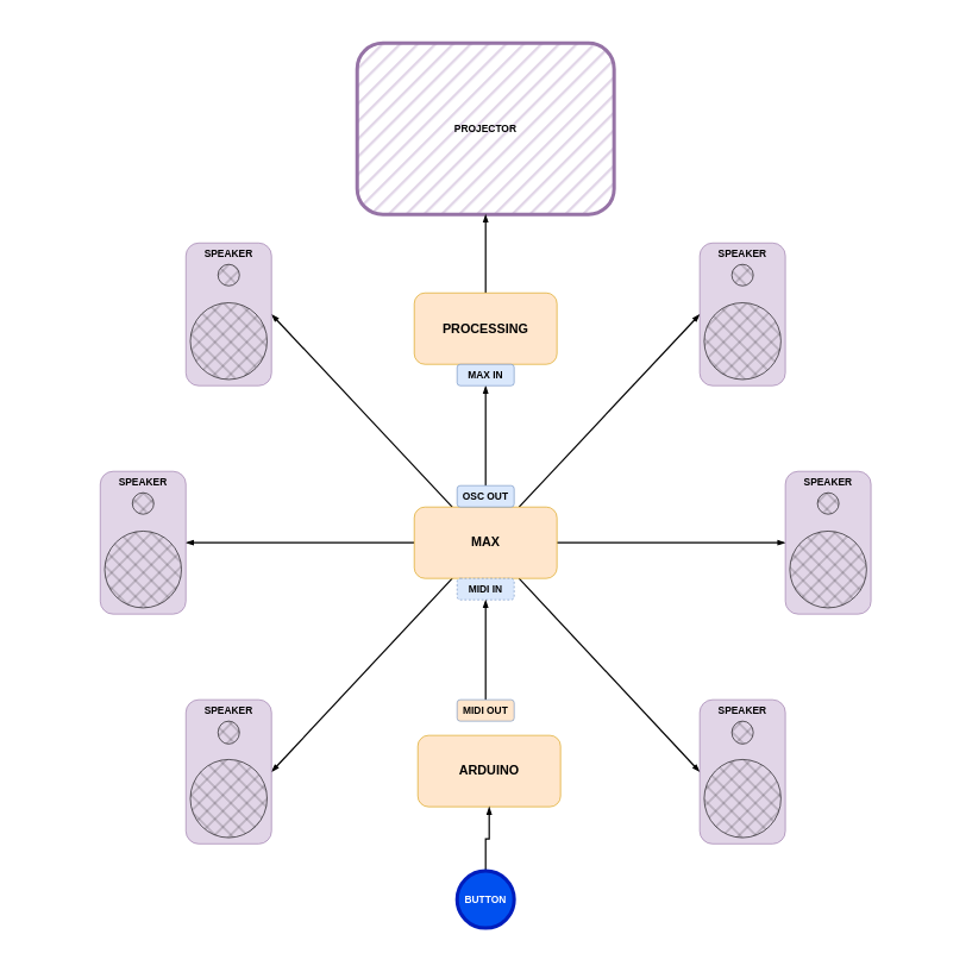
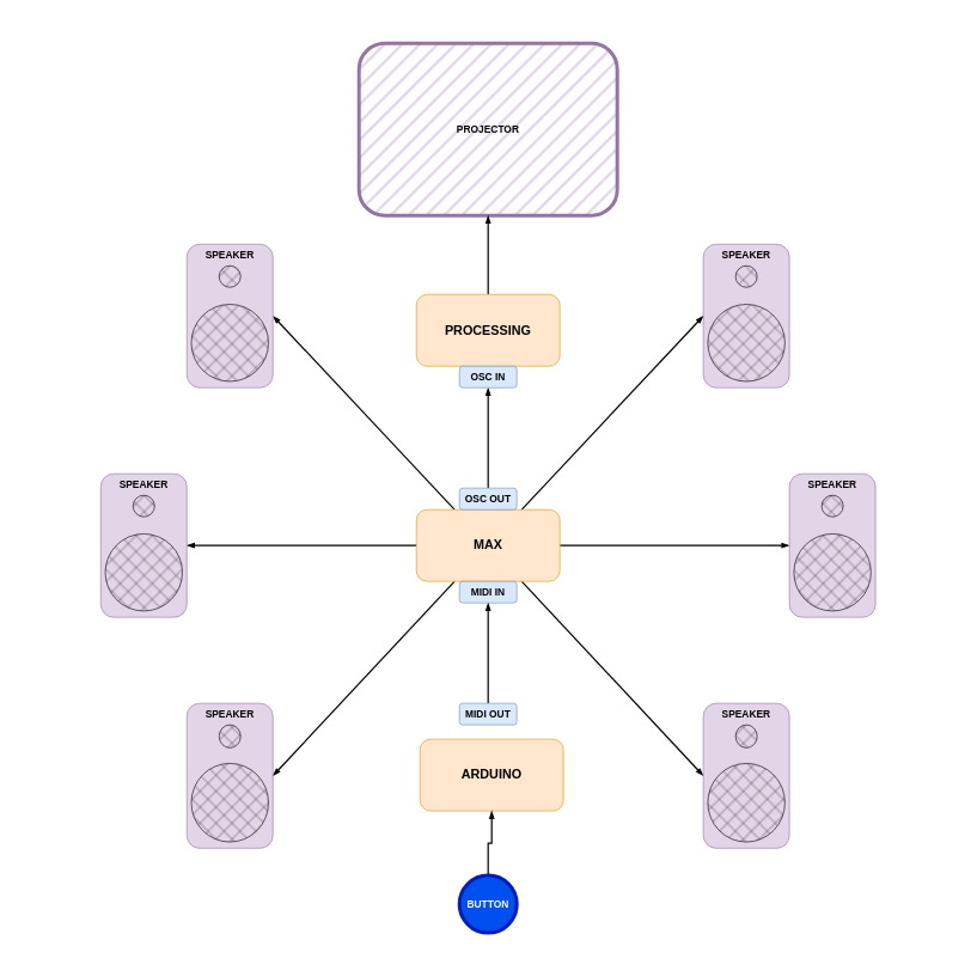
  <mxCell id="0" />
  <mxCell id="1" parent="0" />
  <mxCell id="2" value="ARDUINO" style="rounded=1;whiteSpace=wrap;html=1;fillColor=#ffe6cc;strokeColor=#d79b00;fontStyle=1;fontSize=18;" parent="1" vertex="1"><mxGeometry x="585" y="1030" width="200" height="100" as="geometry" /></mxCell>
  <mxCell id="3" value="PROJECTOR" style="rounded=1;whiteSpace=wrap;html=1;fillColor=#e1d5e7;fillStyle=hatch;strokeColor=#9673a6;strokeWidth=5;fontSize=14;fontStyle=1" parent="1" vertex="1"><mxGeometry x="500" y="60" width="360" height="240" as="geometry" /></mxCell>
  <mxCell id="4" style="edgeStyle=orthogonalEdgeStyle;rounded=0;orthogonalLoop=1;jettySize=auto;html=1;entryX=0.5;entryY=1;entryDx=0;entryDy=0;strokeWidth=2;endArrow=blockThin;endFill=1;fontSize=14;fontStyle=1" parent="1" source="5" target="3" edge="1"><mxGeometry relative="1" as="geometry" /></mxCell>
  <mxCell id="5" value="PROCESSING" style="rounded=1;whiteSpace=wrap;html=1;fillColor=#ffe6cc;strokeColor=#d79b00;fontStyle=1;fontSize=18;" parent="1" vertex="1"><mxGeometry x="580" y="410" width="200" height="100" as="geometry" /></mxCell>
  <mxCell id="6" style="edgeStyle=orthogonalEdgeStyle;rounded=0;orthogonalLoop=1;jettySize=auto;html=1;entryX=1;entryY=0.5;entryDx=0;entryDy=0;strokeWidth=2;endArrow=blockThin;endFill=1;fontSize=14;fontStyle=1" parent="1" source="12" target="21" edge="1"><mxGeometry relative="1" as="geometry" /></mxCell>
  <mxCell id="7" style="edgeStyle=orthogonalEdgeStyle;rounded=0;orthogonalLoop=1;jettySize=auto;html=1;entryX=0;entryY=0.5;entryDx=0;entryDy=0;strokeWidth=2;endArrow=blockThin;endFill=1;fontSize=14;fontStyle=1" parent="1" source="12" target="24" edge="1"><mxGeometry relative="1" as="geometry" /></mxCell>
  <mxCell id="8" style="rounded=0;orthogonalLoop=1;jettySize=auto;html=1;entryX=0;entryY=0.5;entryDx=0;entryDy=0;strokeWidth=2;endArrow=blockThin;endFill=1;fontSize=14;fontStyle=1" edge="1" parent="1" source="12" target="33"><mxGeometry relative="1" as="geometry" /></mxCell>
  <mxCell id="9" style="edgeStyle=none;rounded=0;orthogonalLoop=1;jettySize=auto;html=1;entryX=0;entryY=0.5;entryDx=0;entryDy=0;strokeWidth=2;endArrow=blockThin;endFill=1;fontSize=14;fontStyle=1" edge="1" parent="1" source="12" target="36"><mxGeometry relative="1" as="geometry" /></mxCell>
  <mxCell id="10" style="edgeStyle=none;rounded=0;orthogonalLoop=1;jettySize=auto;html=1;entryX=1;entryY=0.5;entryDx=0;entryDy=0;strokeWidth=2;endArrow=blockThin;endFill=1;fontSize=14;fontStyle=1" edge="1" parent="1" source="12" target="27"><mxGeometry relative="1" as="geometry" /></mxCell>
  <mxCell id="11" style="edgeStyle=none;rounded=0;orthogonalLoop=1;jettySize=auto;html=1;entryX=1;entryY=0.5;entryDx=0;entryDy=0;strokeWidth=2;endArrow=blockThin;endFill=1;fontSize=14;fontStyle=1" edge="1" parent="1" source="12" target="30"><mxGeometry relative="1" as="geometry" /></mxCell>
  <mxCell id="12" value="MAX" style="rounded=1;whiteSpace=wrap;html=1;fillColor=#ffe6cc;strokeColor=#d79b00;fontStyle=1;fontSize=18;" parent="1" vertex="1"><mxGeometry x="580" y="710" width="200" height="100" as="geometry" /></mxCell>
- <mxCell id="13" value="MIDI IN" style="rounded=1;whiteSpace=wrap;html=1;fillColor=#dae8fc;strokeColor=#6c8ebf;fontStyle=1;fontSize=14;dashed=1;" parent="1" vertex="1"><mxGeometry x="640" y="810" width="80" height="30" as="geometry" /></mxCell>
+ <mxCell id="13" value="MIDI IN" style="rounded=1;whiteSpace=wrap;html=1;fillColor=#dae8fc;strokeColor=#6c8ebf;fontStyle=1;fontSize=14;" parent="1" vertex="1"><mxGeometry x="640" y="810" width="80" height="30" as="geometry" /></mxCell>
  <mxCell id="14" style="edgeStyle=orthogonalEdgeStyle;rounded=0;orthogonalLoop=1;jettySize=auto;html=1;entryX=0.5;entryY=1;entryDx=0;entryDy=0;strokeWidth=2;endArrow=blockThin;endFill=1;fontStyle=1;fontSize=14;" parent="1" source="15" target="13" edge="1"><mxGeometry relative="1" as="geometry" /></mxCell>
- <mxCell id="15" value="MIDI OUT" style="rounded=1;whiteSpace=wrap;html=1;fillColor=#ffe6cc;strokeColor=#6c8ebf;fontStyle=1;fontSize=14;" parent="1" vertex="1"><mxGeometry x="640" y="980" width="80" height="30" as="geometry" /></mxCell>
+ <mxCell id="15" value="MIDI OUT" style="rounded=1;whiteSpace=wrap;html=1;fillColor=#dae8fc;strokeColor=#6c8ebf;fontStyle=1;fontSize=14;" parent="1" vertex="1"><mxGeometry x="640" y="980" width="80" height="30" as="geometry" /></mxCell>
  <mxCell id="16" style="edgeStyle=orthogonalEdgeStyle;rounded=0;orthogonalLoop=1;jettySize=auto;html=1;entryX=0.5;entryY=1;entryDx=0;entryDy=0;strokeWidth=2;endArrow=blockThin;endFill=1;fontStyle=1;fontSize=14;" parent="1" source="17" target="18" edge="1"><mxGeometry relative="1" as="geometry" /></mxCell>
  <mxCell id="17" value="OSC OUT" style="rounded=1;whiteSpace=wrap;html=1;fillColor=#dae8fc;strokeColor=#6c8ebf;fontStyle=1;fontSize=14;" parent="1" vertex="1"><mxGeometry x="640" y="680" width="80" height="30" as="geometry" /></mxCell>
- <mxCell id="18" value="MAX IN" style="rounded=1;whiteSpace=wrap;html=1;fillColor=#dae8fc;strokeColor=#6c8ebf;fontStyle=1;fontSize=14;" parent="1" vertex="1"><mxGeometry x="640" y="510" width="80" height="30" as="geometry" /></mxCell>
+ <mxCell id="18" value="OSC IN" style="rounded=1;whiteSpace=wrap;html=1;fillColor=#dae8fc;strokeColor=#6c8ebf;fontStyle=1;fontSize=14;" parent="1" vertex="1"><mxGeometry x="640" y="510" width="80" height="30" as="geometry" /></mxCell>
  <mxCell id="19" style="edgeStyle=orthogonalEdgeStyle;rounded=0;orthogonalLoop=1;jettySize=auto;html=1;entryX=0.5;entryY=1;entryDx=0;entryDy=0;strokeWidth=2;endArrow=blockThin;endFill=1;fontStyle=1;fontSize=14;" parent="1" source="20" target="2" edge="1"><mxGeometry relative="1" as="geometry" /></mxCell>
  <mxCell id="20" value="BUTTON" style="ellipse;whiteSpace=wrap;html=1;aspect=fixed;fillColor=#0050ef;strokeColor=#001DBC;fontStyle=1;strokeWidth=5;fontColor=#ffffff;fontSize=14;" parent="1" vertex="1"><mxGeometry x="640" y="1220" width="80" height="80" as="geometry" /></mxCell>
  <mxCell id="21" value="SPEAKER" style="rounded=1;whiteSpace=wrap;html=1;fillColor=#e1d5e7;strokeColor=#9673a6;verticalAlign=top;fontSize=14;fontStyle=1" parent="1" vertex="1"><mxGeometry x="140" y="660" width="120" height="200" as="geometry" /></mxCell>
  <mxCell id="22" value="" style="ellipse;whiteSpace=wrap;html=1;aspect=fixed;fillColor=#000000;fillStyle=cross-hatch;fontSize=14;fontStyle=1" parent="1" vertex="1"><mxGeometry x="185" y="690" width="30" height="30" as="geometry" /></mxCell>
  <mxCell id="23" value="" style="ellipse;whiteSpace=wrap;html=1;aspect=fixed;fillStyle=cross-hatch;fillColor=#000000;fontSize=14;fontStyle=1" parent="1" vertex="1"><mxGeometry x="146.25" y="743.75" width="107.5" height="107.5" as="geometry" /></mxCell>
  <mxCell id="24" value="SPEAKER" style="rounded=1;whiteSpace=wrap;html=1;fillColor=#e1d5e7;strokeColor=#9673a6;verticalAlign=top;fontSize=14;fontStyle=1" parent="1" vertex="1"><mxGeometry x="1100" y="660" width="120" height="200" as="geometry" /></mxCell>
  <mxCell id="25" value="" style="ellipse;whiteSpace=wrap;html=1;aspect=fixed;fillColor=#000000;fillStyle=cross-hatch;fontSize=14;fontStyle=1" parent="1" vertex="1"><mxGeometry x="1145" y="690" width="30" height="30" as="geometry" /></mxCell>
  <mxCell id="26" value="" style="ellipse;whiteSpace=wrap;html=1;aspect=fixed;fillStyle=cross-hatch;fillColor=#000000;fontSize=14;fontStyle=1" parent="1" vertex="1"><mxGeometry x="1106.25" y="743.75" width="107.5" height="107.5" as="geometry" /></mxCell>
  <mxCell id="27" value="SPEAKER" style="rounded=1;whiteSpace=wrap;html=1;fillColor=#e1d5e7;strokeColor=#9673a6;verticalAlign=top;fontSize=14;fontStyle=1" vertex="1" parent="1"><mxGeometry x="260" y="340" width="120" height="200" as="geometry" /></mxCell>
  <mxCell id="28" value="" style="ellipse;whiteSpace=wrap;html=1;aspect=fixed;fillColor=#000000;fillStyle=cross-hatch;fontSize=14;fontStyle=1" vertex="1" parent="1"><mxGeometry x="305" y="370" width="30" height="30" as="geometry" /></mxCell>
  <mxCell id="29" value="" style="ellipse;whiteSpace=wrap;html=1;aspect=fixed;fillStyle=cross-hatch;fillColor=#000000;fontSize=14;fontStyle=1" vertex="1" parent="1"><mxGeometry x="266.25" y="423.75" width="107.5" height="107.5" as="geometry" /></mxCell>
  <mxCell id="30" value="SPEAKER" style="rounded=1;whiteSpace=wrap;html=1;fillColor=#e1d5e7;strokeColor=#9673a6;verticalAlign=top;fontSize=14;fontStyle=1" vertex="1" parent="1"><mxGeometry x="260" y="980" width="120" height="202" as="geometry" /></mxCell>
  <mxCell id="31" value="" style="ellipse;whiteSpace=wrap;html=1;aspect=fixed;fillColor=#000000;fillStyle=cross-hatch;fontSize=14;fontStyle=1" vertex="1" parent="1"><mxGeometry x="305" y="1010" width="30" height="32" as="geometry" /></mxCell>
  <mxCell id="32" value="" style="ellipse;whiteSpace=wrap;html=1;aspect=fixed;fillStyle=cross-hatch;fillColor=#000000;fontSize=14;fontStyle=1" vertex="1" parent="1"><mxGeometry x="266.25" y="1063.75" width="107.5" height="109.5" as="geometry" /></mxCell>
  <mxCell id="33" value="SPEAKER" style="rounded=1;whiteSpace=wrap;html=1;fillColor=#e1d5e7;strokeColor=#9673a6;verticalAlign=top;fontSize=14;fontStyle=1" vertex="1" parent="1"><mxGeometry x="980" y="340" width="120" height="200" as="geometry" /></mxCell>
  <mxCell id="34" value="" style="ellipse;whiteSpace=wrap;html=1;aspect=fixed;fillColor=#000000;fillStyle=cross-hatch;fontSize=14;fontStyle=1" vertex="1" parent="1"><mxGeometry x="1025" y="370" width="30" height="30" as="geometry" /></mxCell>
  <mxCell id="35" value="" style="ellipse;whiteSpace=wrap;html=1;aspect=fixed;fillStyle=cross-hatch;fillColor=#000000;fontSize=14;fontStyle=1" vertex="1" parent="1"><mxGeometry x="986.25" y="423.75" width="107.5" height="107.5" as="geometry" /></mxCell>
  <mxCell id="36" value="SPEAKER" style="rounded=1;whiteSpace=wrap;html=1;fillColor=#e1d5e7;strokeColor=#9673a6;verticalAlign=top;fontSize=14;fontStyle=1" vertex="1" parent="1"><mxGeometry x="980" y="980" width="120" height="202" as="geometry" /></mxCell>
  <mxCell id="37" value="" style="ellipse;whiteSpace=wrap;html=1;aspect=fixed;fillColor=#000000;fillStyle=cross-hatch;fontSize=14;fontStyle=1" vertex="1" parent="1"><mxGeometry x="1025" y="1010" width="30" height="32" as="geometry" /></mxCell>
  <mxCell id="38" value="" style="ellipse;whiteSpace=wrap;html=1;aspect=fixed;fillStyle=cross-hatch;fillColor=#000000;fontSize=14;fontStyle=1" vertex="1" parent="1"><mxGeometry x="986.25" y="1063.75" width="107.5" height="109.5" as="geometry" /></mxCell>
  <mxCell id="39" value="" style="rounded=0;whiteSpace=wrap;html=1;fillStyle=hatch;strokeWidth=5;fontSize=18;fillColor=none;strokeColor=none;" vertex="1" parent="1"><mxGeometry x="20" y="20" width="1320" height="1320" as="geometry" /></mxCell>
